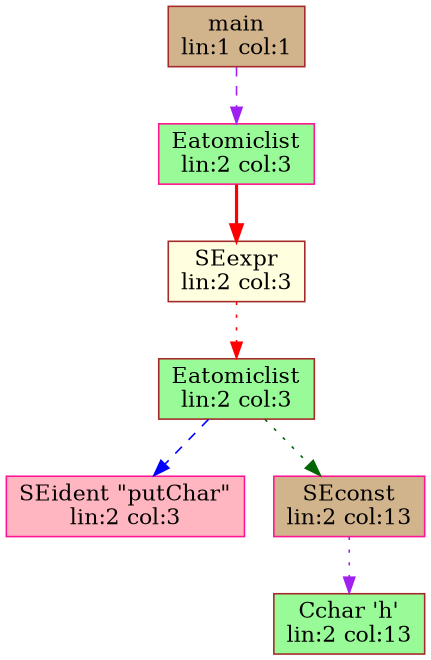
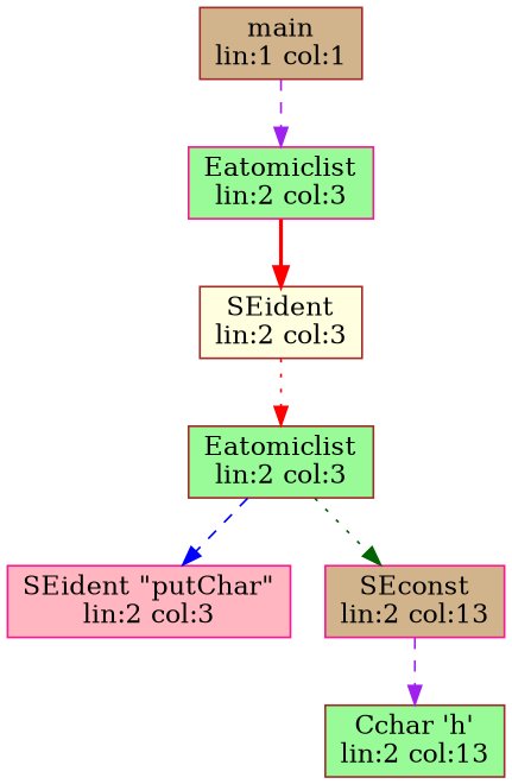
  digraph {
    node [color=brown fillcolor=palegreen shape=box style=filled]
    edge [color=purple style=dotted]
    n1 [fillcolor=tan label="main\nlin:1 col:1"]
    n2 [color=deeppink label="Eatomiclist\nlin:2 col:3"]
-   n3 [fillcolor=lightyellow label="SEexpr\nlin:2 col:3"]
+   n3 [fillcolor=lightyellow label="SEident\nlin:2 col:3"]
    n4 [label="Eatomiclist\nlin:2 col:3"]
    n5 [color=deeppink fillcolor=lightpink label="SEident \"putChar\"\nlin:2 col:3"]
    n6 [color=deeppink fillcolor=tan label="SEconst\nlin:2 col:13"]
    n7 [label="Cchar 'h'\nlin:2 col:13"]
    n1 -> n2 [style=dashed]
    n2 -> n3 [color=red style=bold]
    n3 -> n4 [color=red]
    n4 -> n5 [color=blue style=dashed]
    n4 -> n6 [color=darkgreen]
-   n6 -> n7
+   n6 -> n7 [style=dashed]
  }
